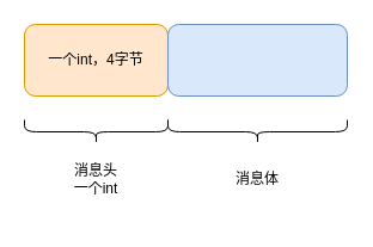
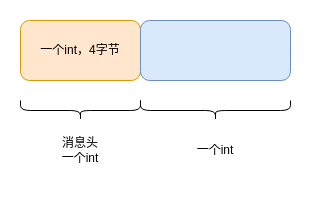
  <mxCell id="0" />
  <mxCell id="1" parent="0" />
  <mxCell id="2" value="&lt;span&gt;一个int，4字节&lt;/span&gt;" style="rounded=1;whiteSpace=wrap;html=1;fillColor=#ffe6cc;strokeColor=#d79b00;" vertex="1" parent="1"><mxGeometry x="20" y="20" width="120" height="60" as="geometry" /></mxCell>
  <mxCell id="3" value="" style="rounded=1;whiteSpace=wrap;html=1;fillColor=#dae8fc;strokeColor=#6c8ebf;" vertex="1" parent="1"><mxGeometry x="140" y="20" width="150" height="60" as="geometry" /></mxCell>
  <mxCell id="4" value="" style="shape=curlyBracket;whiteSpace=wrap;html=1;rounded=1;rotation=-90;" vertex="1" parent="1"><mxGeometry x="70" y="50" width="20" height="120" as="geometry" /></mxCell>
  <mxCell id="5" value="消息头&lt;br&gt;一个int" style="text;html=1;strokeColor=none;fillColor=none;align=center;verticalAlign=middle;whiteSpace=wrap;rounded=0;" vertex="1" parent="1"><mxGeometry x="20" y="140" width="120" height="20" as="geometry" /></mxCell>
  <mxCell id="6" value="" style="shape=curlyBracket;whiteSpace=wrap;html=1;rounded=1;rotation=-90;" vertex="1" parent="1"><mxGeometry x="205" y="35" width="20" height="150" as="geometry" /></mxCell>
- <mxCell id="7" value="消息体" style="text;html=1;strokeColor=none;fillColor=none;align=center;verticalAlign=middle;whiteSpace=wrap;rounded=0;" vertex="1" parent="1"><mxGeometry x="155" y="140" width="120" height="20" as="geometry" /></mxCell>
+ <mxCell id="7" value="一个int" style="text;html=1;strokeColor=none;fillColor=none;align=center;verticalAlign=middle;whiteSpace=wrap;rounded=0;" vertex="1" parent="1"><mxGeometry x="155" y="140" width="120" height="20" as="geometry" /></mxCell>
